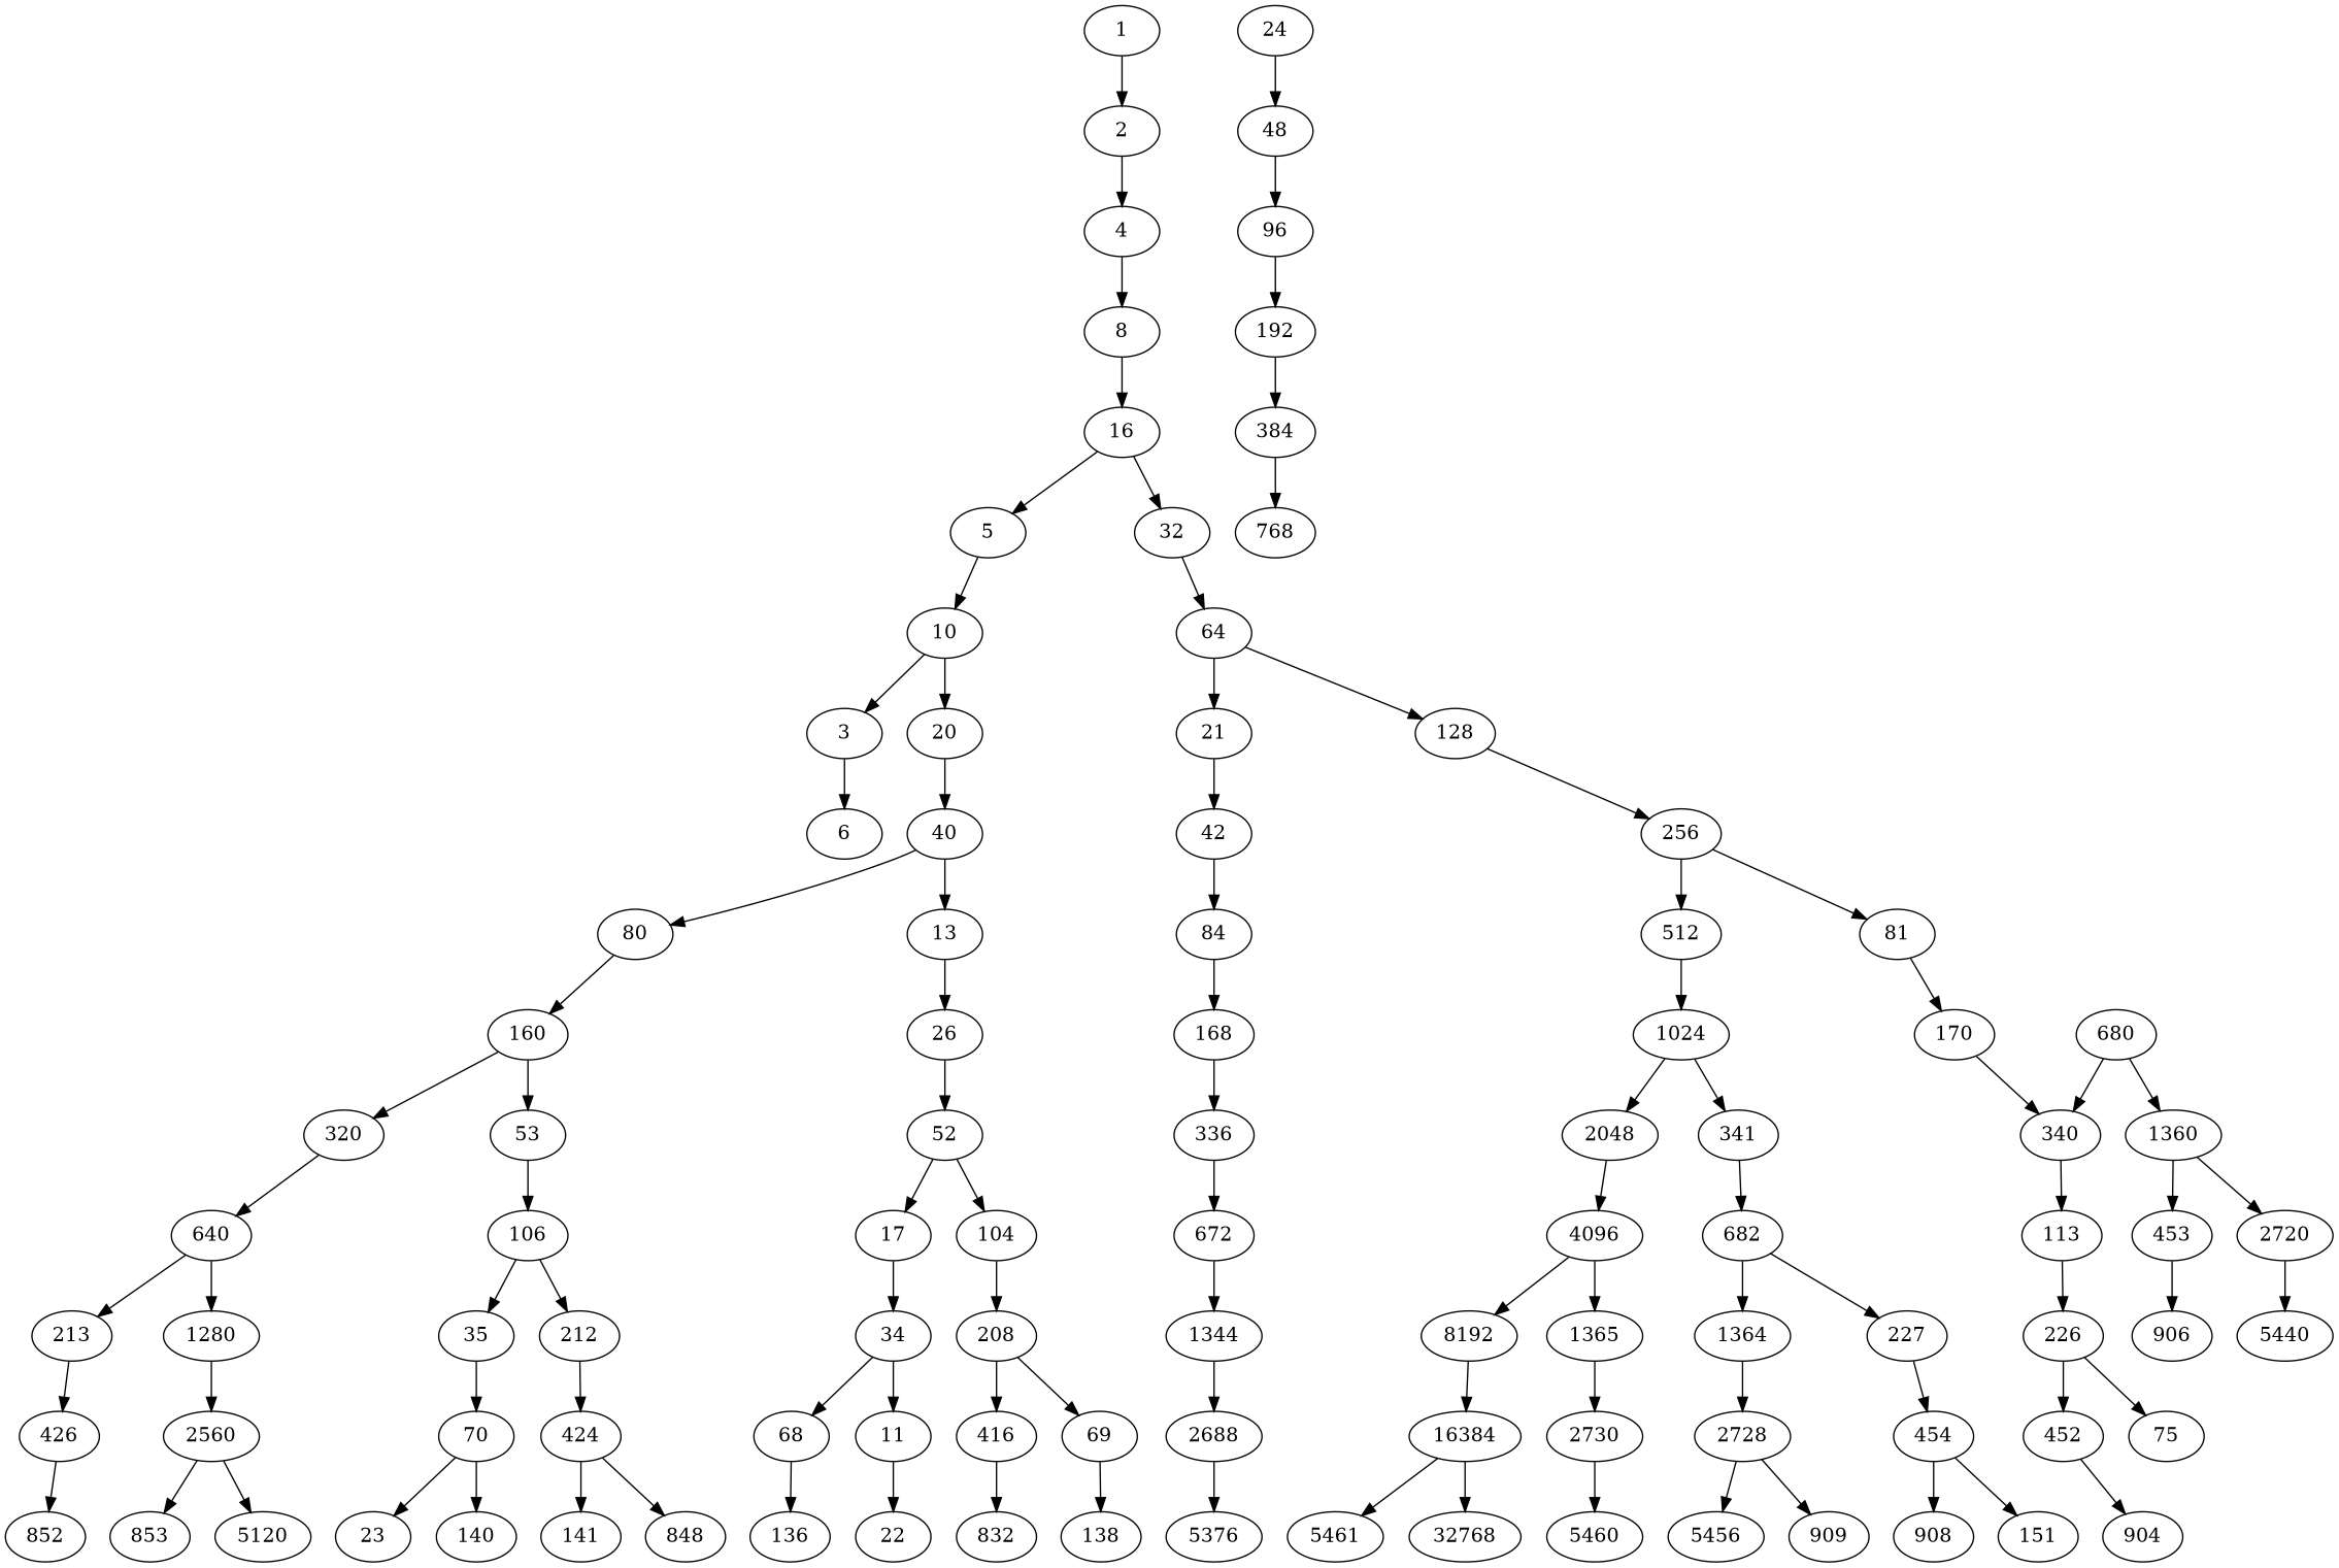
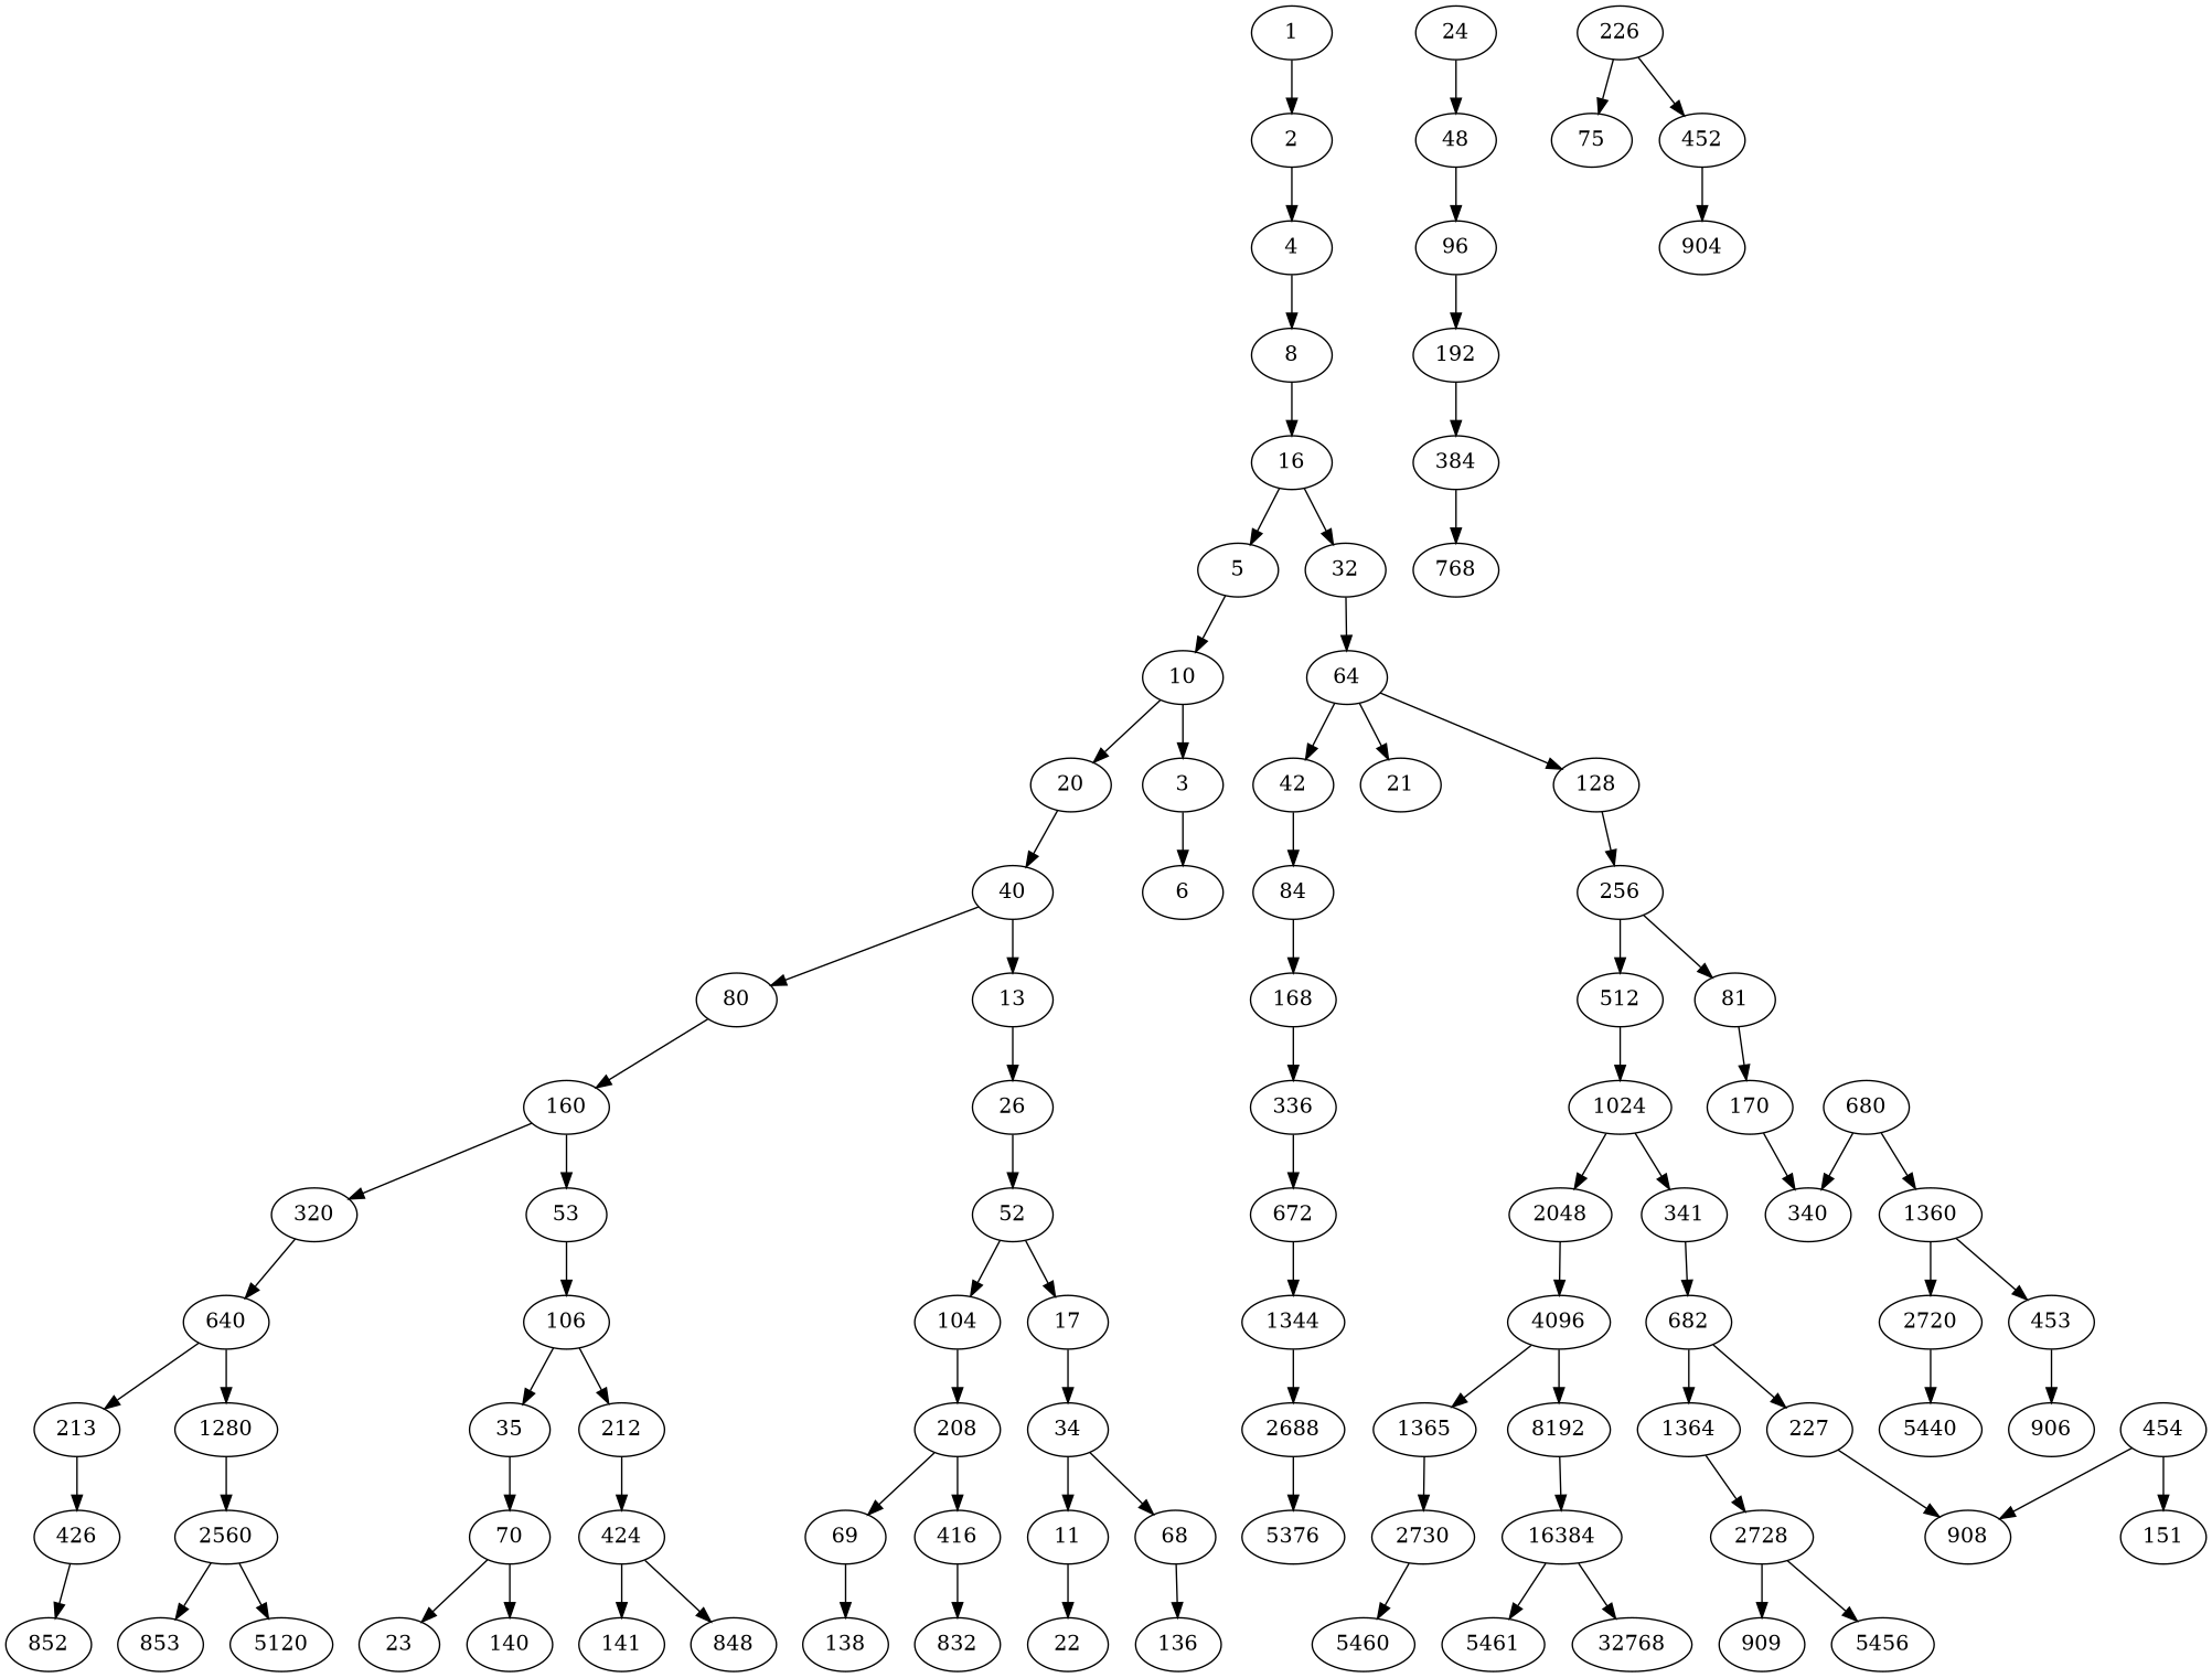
  digraph {
    node [fillcolor=white style=filled]
    edge [color=black]
    1
    2
    4
    8
    16
    5
    32
    10
    64
    3
    20
    21
    128
    6
    40
    13
    80
    24
    48
    96
    192
    384
    768
    26
    160
    52
    53
    320
    17
    104
    34
    208
    11
    68
    69
    416
    22
    136
    138
    832
    106
    640
    35
    212
    213
    1280
    70
    424
    23
    140
    141
    848
    426
    2560
    852
    853
    5120
    42
    256
    84
    n61 [label=81]
    512
    168
    336
    672
    1344
    2688
    5376
    170
    1024
    340
    341
    2048
-   113
    226
    680
    1360
    75
    452
    453
    2720
    904
    906
    5440
    682
    4096
    227
    1364
    1365
    8192
    454
    2728
    151
    908
    909
    5456
    2730
    16384
    5460
    5461
    32768
    1 -> 2
    2 -> 4
    4 -> 8
    8 -> 16
    16 -> 5
    16 -> 32
    5 -> 10
    32 -> 64
    10 -> 3
    10 -> 20
    64 -> 21
    64 -> 128
    3 -> 6
    20 -> 40
-   21 -> 42
+   64 -> 42
    128 -> 256
    40 -> 13
    40 -> 80
    13 -> 26
    80 -> 160
    24 -> 48
    48 -> 96
    96 -> 192
    192 -> 384
    384 -> 768
    26 -> 52
    160 -> 53
    160 -> 320
    52 -> 17
    52 -> 104
    53 -> 106
    320 -> 640
    17 -> 34
    104 -> 208
    34 -> 11
    34 -> 68
    208 -> 69
    208 -> 416
    11 -> 22
    68 -> 136
    69 -> 138
    416 -> 832
    106 -> 35
    106 -> 212
    640 -> 213
    640 -> 1280
    35 -> 70
    212 -> 424
    213 -> 426
    1280 -> 2560
    70 -> 23
    70 -> 140
    424 -> 141
    424 -> 848
    426 -> 852
    2560 -> 853
    2560 -> 5120
    42 -> 84
    256 -> n61
    256 -> 512
    84 -> 168
    n61 -> 170
    512 -> 1024
    168 -> 336
    336 -> 672
    672 -> 1344
    1344 -> 2688
    2688 -> 5376
    170 -> 340
    1024 -> 341
    1024 -> 2048
-   340 -> 113
    341 -> 682
    2048 -> 4096
-   113 -> 226
    226 -> 75
    226 -> 452
    680 -> 340
    680 -> 1360
    1360 -> 453
    1360 -> 2720
    452 -> 904
    453 -> 906
    2720 -> 5440
    682 -> 227
    682 -> 1364
    4096 -> 1365
    4096 -> 8192
-   227 -> 454
+   227 -> 908
    1364 -> 2728
    1365 -> 2730
    8192 -> 16384
    454 -> 151
    454 -> 908
    2728 -> 909
    2728 -> 5456
    2730 -> 5460
    16384 -> 5461
    16384 -> 32768
  }
